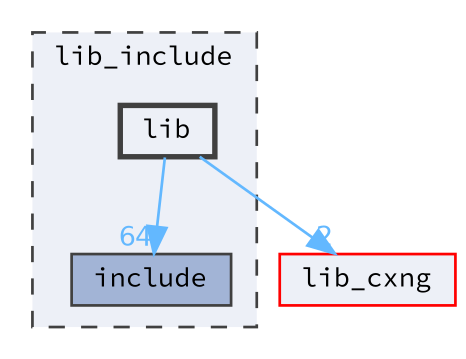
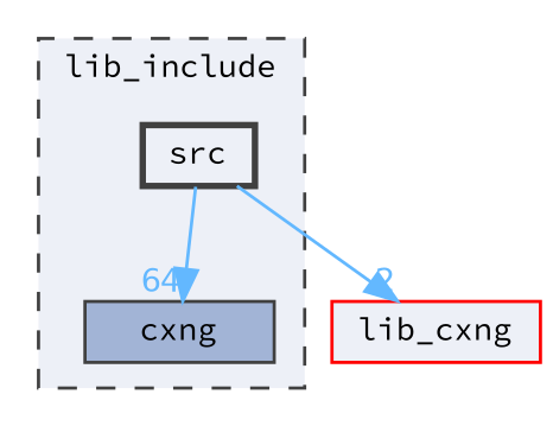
  digraph {
    compound=true
    fontname="Source Code Pro"
    node [color=grey25 fillcolor="#edf0f7" fontname="Source Code Pro" fontsize=10 shape=box style=filled]
    edge [color=steelblue1 fontcolor=steelblue1 fontname="Source Code Pro" fontsize=10 labeldistance=1.5 labelfontname=Helvetica labelfontsize=10]
-   n1 [fillcolor="#a2b4d6" height=0.2 label=include width=0.4]
-   n2 [height=0.2 label=lib style="filled,bold" width=0.4]
+   n1 [fillcolor="#a2b4d6" height=0.2 label=cxng width=0.4]
+   n2 [height=0.2 label=src style="filled,bold" width=0.4]
    n3 [color=red height=0.2 label=lib_cxng width=0.4]
    subgraph cluster_1 {
      bgcolor="#edf0f7"
      fontsize=10
      label=lib_include
      pencolor=grey25
      style="filled,dashed"
      n1
      n2
    }
    n2 -> n1 [headlabel=64]
    n2 -> n3 [headlabel=2]
  }
